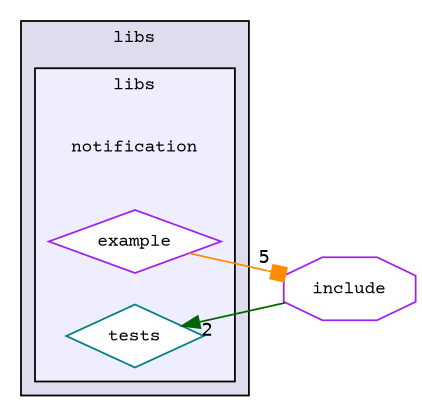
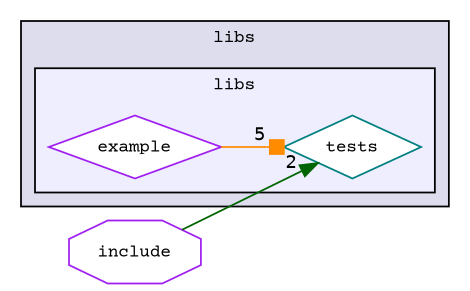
  digraph {
    compound=true
    fontname="Courier Prime"
    rankdir=LR
    node [color=purple fontname="Courier Prime" fontsize=10 shape=diamond]
    edge [fontname="Courier Prime" labeldistance=1.5 labelfontname=Helvetica labelfontsize=10]
-   n1 [label=notification shape=plaintext]
    n2 [fillcolor=white label=example style=filled]
    n3 [color=teal fillcolor=white label=tests style=filled]
    n4 [label=include shape=octagon]
    subgraph cluster_1 {
      bgcolor="#ddddee"
      fontsize=10
      label=libs
      pencolor=black
      subgraph cluster_2 {
        bgcolor="#eeeeff"
        fontsize=10
        label=libs
        pencolor=black
-       n1
        n2
        n3
      }
    }
-   n2 -> n4 [arrowhead=box color=darkorange headlabel=5]
+   n2 -> n3 [arrowhead=box color=darkorange headlabel=5]
    n4 -> n3 [arrowhead=normal color=darkgreen headlabel=2]
  }
